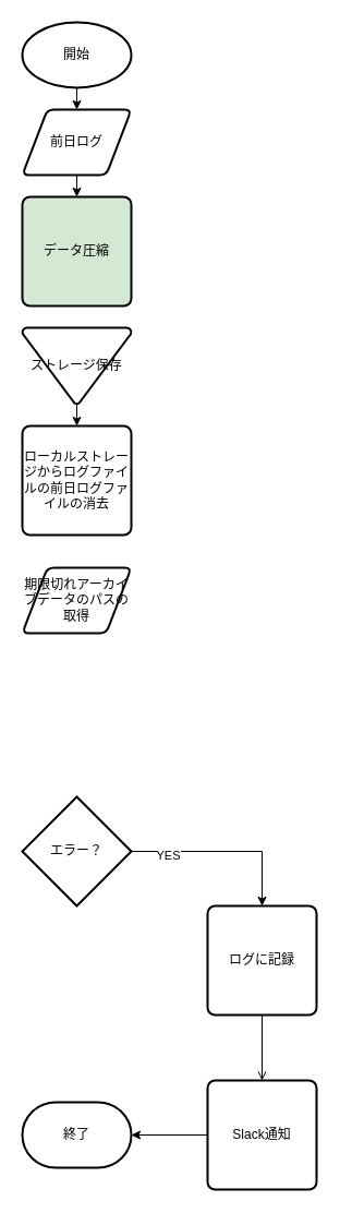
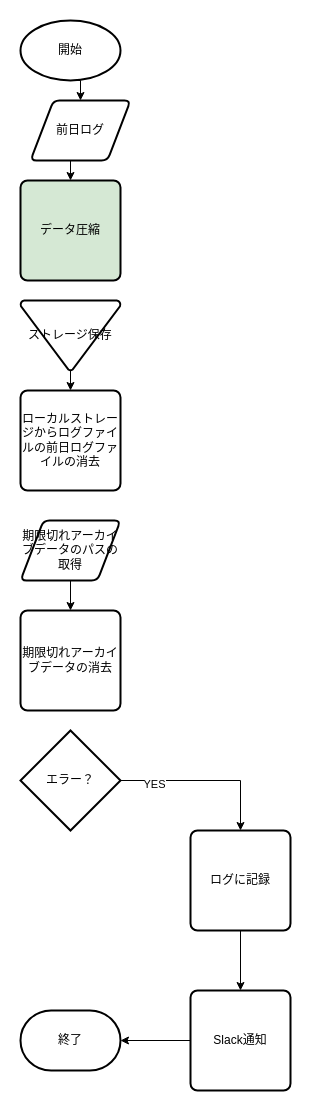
  <mxCell id="0" />
  <mxCell id="1" parent="0" />
  <mxCell id="2" style="edgeStyle=orthogonalEdgeStyle;rounded=0;orthogonalLoop=1;jettySize=auto;html=1;exitX=0.5;exitY=1;exitDx=0;exitDy=0;exitPerimeter=0;entryX=0.5;entryY=0;entryDx=0;entryDy=0;" edge="1" parent="1" source="3" target="6"><mxGeometry relative="1" as="geometry" /></mxCell>
  <mxCell id="3" value="開始" style="strokeWidth=2;html=1;shape=mxgraph.flowchart.start_1;whiteSpace=wrap;" vertex="1" parent="1"><mxGeometry x="20" y="20" width="100" height="60" as="geometry" /></mxCell>
  <mxCell id="4" value="終了" style="strokeWidth=2;html=1;shape=mxgraph.flowchart.terminator;whiteSpace=wrap;" vertex="1" parent="1"><mxGeometry x="20" y="1010" width="100" height="60" as="geometry" /></mxCell>
  <mxCell id="5" style="edgeStyle=orthogonalEdgeStyle;rounded=0;orthogonalLoop=1;jettySize=auto;html=1;exitX=0.5;exitY=1;exitDx=0;exitDy=0;entryX=0.5;entryY=0;entryDx=0;entryDy=0;" edge="1" parent="1" source="6" target="7"><mxGeometry relative="1" as="geometry" /></mxCell>
- <mxCell id="6" value="前日ログ" style="shape=parallelogram;html=1;strokeWidth=2;perimeter=parallelogramPerimeter;whiteSpace=wrap;rounded=1;arcSize=12;size=0.23;" vertex="1" parent="1"><mxGeometry x="20" y="100" width="100" height="60" as="geometry" /></mxCell>
+ <mxCell id="6" value="前日ログ" style="shape=parallelogram;html=1;strokeWidth=2;perimeter=parallelogramPerimeter;whiteSpace=wrap;rounded=1;arcSize=12;size=0.23;" vertex="1" parent="1"><mxGeometry x="30" y="100" width="100" height="60" as="geometry" /></mxCell>
  <mxCell id="7" value="データ圧縮" style="rounded=1;whiteSpace=wrap;html=1;absoluteArcSize=1;arcSize=14;strokeWidth=2;fillColor=#d5e8d4;" vertex="1" parent="1"><mxGeometry x="20" y="180" width="100" height="100" as="geometry" /></mxCell>
  <mxCell id="8" style="edgeStyle=orthogonalEdgeStyle;rounded=0;orthogonalLoop=1;jettySize=auto;html=1;exitX=0.5;exitY=1;exitDx=0;exitDy=0;exitPerimeter=0;entryX=0.5;entryY=0;entryDx=0;entryDy=0;" edge="1" parent="1" source="9" target="11"><mxGeometry relative="1" as="geometry" /></mxCell>
  <mxCell id="9" value="ストレージ保存" style="strokeWidth=2;html=1;shape=mxgraph.flowchart.merge_or_storage;whiteSpace=wrap;" vertex="1" parent="1"><mxGeometry x="20" y="300" width="100" height="70" as="geometry" /></mxCell>
+ <mxCell id="10" value="期限切れアーカイブデータの消去" style="rounded=1;whiteSpace=wrap;html=1;absoluteArcSize=1;arcSize=14;strokeWidth=2;" vertex="1" parent="1"><mxGeometry x="20" y="610" width="100" height="100" as="geometry" /></mxCell>
  <mxCell id="11" value="ローカルストレージからログファイルの前日ログファイルの消去" style="rounded=1;whiteSpace=wrap;html=1;absoluteArcSize=1;arcSize=14;strokeWidth=2;" vertex="1" parent="1"><mxGeometry x="20" y="390" width="100" height="100" as="geometry" /></mxCell>
+ <mxCell id="12" style="edgeStyle=orthogonalEdgeStyle;rounded=0;orthogonalLoop=1;jettySize=auto;html=1;exitX=0.5;exitY=1;exitDx=0;exitDy=0;" edge="1" parent="1" source="13" target="10"><mxGeometry relative="1" as="geometry" /></mxCell>
  <mxCell id="13" value="期限切れアーカイブデータのパスの取得" style="shape=parallelogram;html=1;strokeWidth=2;perimeter=parallelogramPerimeter;whiteSpace=wrap;rounded=1;arcSize=12;size=0.23;" vertex="1" parent="1"><mxGeometry x="20" y="520" width="100" height="60" as="geometry" /></mxCell>
  <mxCell id="14" style="edgeStyle=orthogonalEdgeStyle;rounded=0;orthogonalLoop=1;jettySize=auto;html=1;exitX=1;exitY=0.5;exitDx=0;exitDy=0;exitPerimeter=0;entryX=0.5;entryY=0;entryDx=0;entryDy=0;" edge="1" parent="1" source="16" target="18"><mxGeometry relative="1" as="geometry" /></mxCell>
  <mxCell id="15" value="YES" style="edgeLabel;html=1;align=center;verticalAlign=middle;resizable=0;points=[];" vertex="1" connectable="0" parent="14"><mxGeometry x="-0.608" y="-3" relative="1" as="geometry"><mxPoint as="offset" /></mxGeometry></mxCell>
  <mxCell id="16" value="エラー？" style="strokeWidth=2;html=1;shape=mxgraph.flowchart.decision;whiteSpace=wrap;" vertex="1" parent="1"><mxGeometry x="20" y="730" width="100" height="100" as="geometry" /></mxCell>
- <mxCell id="17" style="edgeStyle=orthogonalEdgeStyle;rounded=0;orthogonalLoop=1;jettySize=auto;html=1;exitX=0.5;exitY=1;exitDx=0;exitDy=0;entryX=0.5;entryY=0;entryDx=0;entryDy=0;endArrow=open;" edge="1" parent="1" source="18" target="19"><mxGeometry relative="1" as="geometry" /></mxCell>
+ <mxCell id="17" style="edgeStyle=orthogonalEdgeStyle;rounded=0;orthogonalLoop=1;jettySize=auto;html=1;exitX=0.5;exitY=1;exitDx=0;exitDy=0;entryX=0.5;entryY=0;entryDx=0;entryDy=0;" edge="1" parent="1" source="18" target="19"><mxGeometry relative="1" as="geometry" /></mxCell>
  <mxCell id="18" value="ログに記録" style="rounded=1;whiteSpace=wrap;html=1;absoluteArcSize=1;arcSize=14;strokeWidth=2;" vertex="1" parent="1"><mxGeometry x="190" y="830" width="100" height="100" as="geometry" /></mxCell>
  <mxCell id="19" value="Slack通知" style="rounded=1;whiteSpace=wrap;html=1;absoluteArcSize=1;arcSize=14;strokeWidth=2;" vertex="1" parent="1"><mxGeometry x="190" y="990" width="100" height="100" as="geometry" /></mxCell>
  <mxCell id="20" style="edgeStyle=orthogonalEdgeStyle;rounded=0;orthogonalLoop=1;jettySize=auto;html=1;exitX=0;exitY=0.5;exitDx=0;exitDy=0;entryX=1;entryY=0.5;entryDx=0;entryDy=0;entryPerimeter=0;" edge="1" parent="1" source="19" target="4"><mxGeometry relative="1" as="geometry" /></mxCell>
